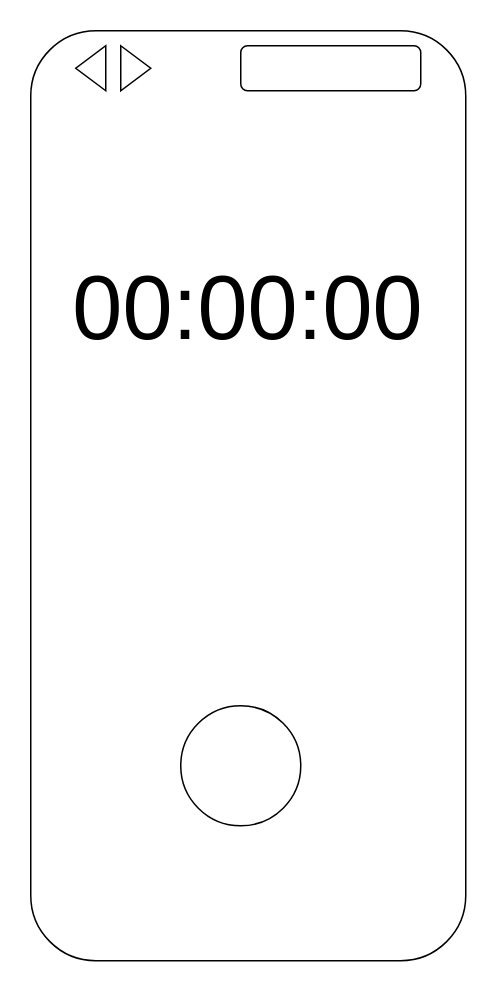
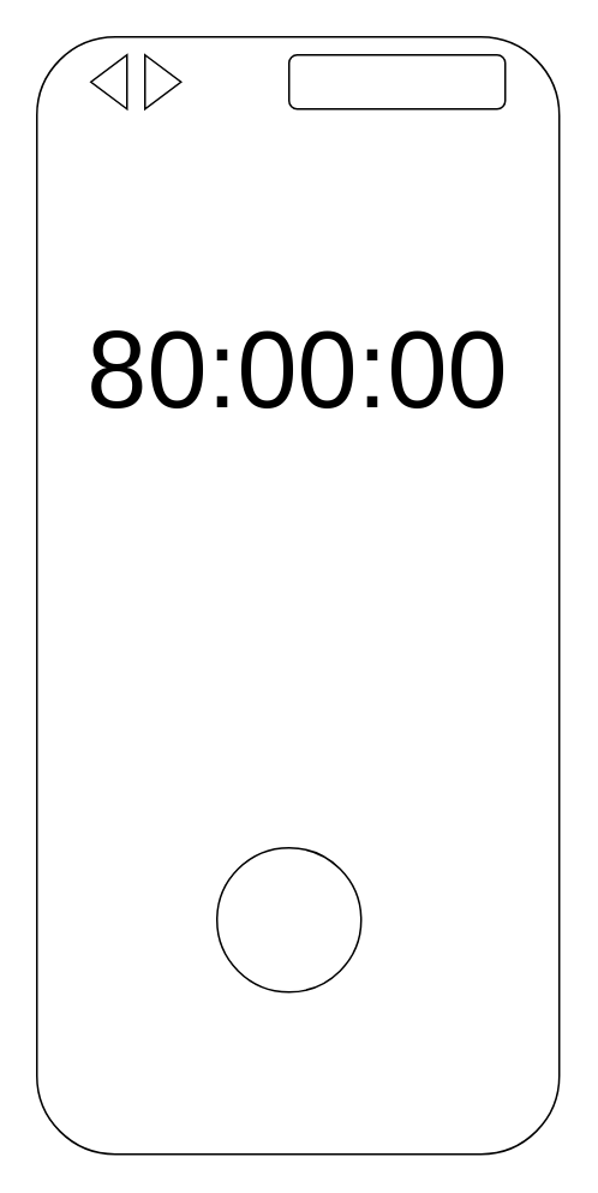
  <mxCell id="0" />
  <mxCell id="1" parent="0" />
  <mxCell id="2" value="" style="rounded=1;whiteSpace=wrap;html=1;" vertex="1" parent="1"><mxGeometry x="20" y="20" width="290" height="620" as="geometry" /></mxCell>
  <mxCell id="3" value="" style="ellipse;whiteSpace=wrap;html=1;aspect=fixed;" vertex="1" parent="1"><mxGeometry x="120" y="470" width="80" height="80" as="geometry" /></mxCell>
- <mxCell id="4" value="&lt;font style=&quot;font-size: 60px&quot;&gt;00:00:00&lt;/font&gt;" style="text;html=1;strokeColor=none;fillColor=none;align=center;verticalAlign=middle;whiteSpace=wrap;rounded=0;" vertex="1" parent="1"><mxGeometry x="20" y="140" width="290" height="130" as="geometry" /></mxCell>
+ <mxCell id="4" value="&lt;font style=&quot;font-size: 60px&quot;&gt;80:00:00&lt;/font&gt;" style="text;html=1;strokeColor=none;fillColor=none;align=center;verticalAlign=middle;whiteSpace=wrap;rounded=0;" vertex="1" parent="1"><mxGeometry x="20" y="140" width="290" height="130" as="geometry" /></mxCell>
  <mxCell id="5" value="" style="triangle;whiteSpace=wrap;html=1;" vertex="1" parent="1"><mxGeometry x="80" y="30" width="20" height="30" as="geometry" /></mxCell>
  <mxCell id="6" value="" style="triangle;whiteSpace=wrap;html=1;rotation=180;" vertex="1" parent="1"><mxGeometry x="50" y="30" width="20" height="30" as="geometry" /></mxCell>
  <mxCell id="7" value="" style="rounded=1;whiteSpace=wrap;html=1;" vertex="1" parent="1"><mxGeometry x="160" y="30" width="120" height="30" as="geometry" /></mxCell>
